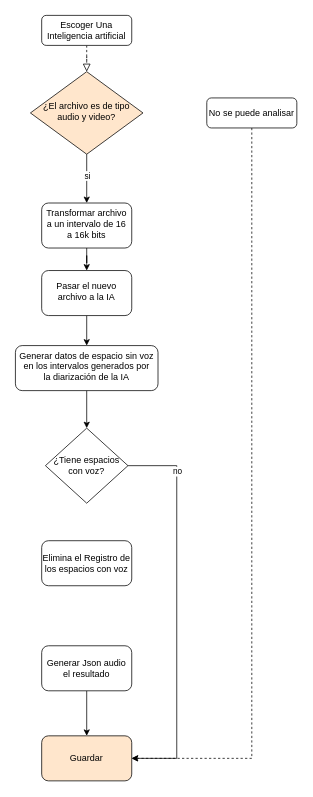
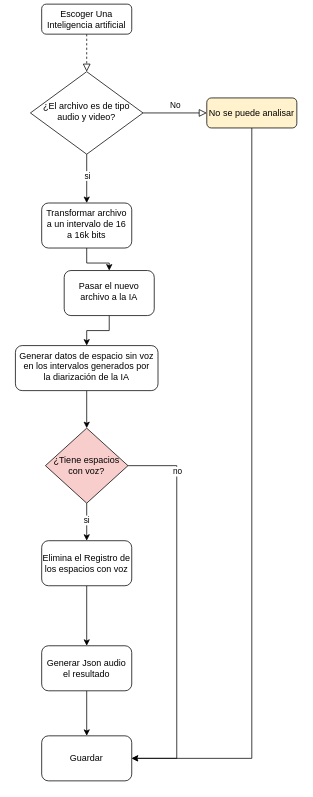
  <mxCell id="0" />
  <mxCell id="1" parent="0" />
  <mxCell id="2" value="" style="rounded=0;html=1;jettySize=auto;orthogonalLoop=1;fontSize=11;endArrow=block;endFill=0;endSize=8;strokeWidth=1;shadow=0;labelBackgroundColor=none;edgeStyle=orthogonalEdgeStyle;dashed=1;" parent="1" source="3" target="7" edge="1"><mxGeometry relative="1" as="geometry" /></mxCell>
- <mxCell id="3" value="Escoger Una Inteligencia artificial" style="rounded=1;whiteSpace=wrap;html=1;fontSize=12;glass=0;strokeWidth=1;shadow=0;" parent="1" vertex="1"><mxGeometry x="55" y="20" width="120" height="40" as="geometry" /></mxCell>
+ <mxCell id="3" value="Escoger Una Inteligencia artificial" style="rounded=1;whiteSpace=wrap;html=1;fontSize=12;glass=0;strokeWidth=1;shadow=0;" parent="1" vertex="1"><mxGeometry x="55" y="5" width="120" height="40" as="geometry" /></mxCell>
+ <mxCell id="4" value="No" style="edgeStyle=orthogonalEdgeStyle;rounded=0;html=1;jettySize=auto;orthogonalLoop=1;fontSize=11;endArrow=block;endFill=0;endSize=8;strokeWidth=1;shadow=0;labelBackgroundColor=none;" parent="1" source="7" target="9" edge="1"><mxGeometry y="10" relative="1" as="geometry"><mxPoint as="offset" /></mxGeometry></mxCell>
  <mxCell id="5" value="" style="edgeStyle=orthogonalEdgeStyle;rounded=0;orthogonalLoop=1;jettySize=auto;html=1;" edge="1" parent="1" source="7" target="11"><mxGeometry relative="1" as="geometry" /></mxCell>
  <mxCell id="6" value="si" style="edgeLabel;html=1;align=center;verticalAlign=middle;resizable=0;points=[];" vertex="1" connectable="0" parent="5"><mxGeometry x="-0.139" y="3" relative="1" as="geometry"><mxPoint x="-3" as="offset" /></mxGeometry></mxCell>
- <mxCell id="7" value="¿El archivo es de tipo audio y video?" style="rhombus;whiteSpace=wrap;html=1;shadow=0;fontFamily=Helvetica;fontSize=12;align=center;strokeWidth=1;spacing=6;spacingTop=-4;fillColor=#ffe6cc;" parent="1" vertex="1"><mxGeometry x="40" y="95" width="150" height="110" as="geometry" /></mxCell>
- <mxCell id="8" style="edgeStyle=orthogonalEdgeStyle;rounded=0;orthogonalLoop=1;jettySize=auto;html=1;entryX=1;entryY=0.5;entryDx=0;entryDy=0;exitX=0.5;exitY=1;exitDx=0;exitDy=0;dashed=1;" edge="1" parent="1" source="9" target="25"><mxGeometry relative="1" as="geometry"><mxPoint x="235" y="1013" as="targetPoint" /><Array as="points"><mxPoint x="335" y="1010" /></Array></mxGeometry></mxCell>
- <mxCell id="9" value="No se puede analisar" style="rounded=1;whiteSpace=wrap;html=1;fontSize=12;glass=0;strokeWidth=1;shadow=0;" parent="1" vertex="1"><mxGeometry x="275" y="130" width="120" height="40" as="geometry" /></mxCell>
+ <mxCell id="7" value="¿El archivo es de tipo audio y video?" style="rhombus;whiteSpace=wrap;html=1;shadow=0;fontFamily=Helvetica;fontSize=12;align=center;strokeWidth=1;spacing=6;spacingTop=-4;" parent="1" vertex="1"><mxGeometry x="40" y="95" width="150" height="110" as="geometry" /></mxCell>
+ <mxCell id="8" style="edgeStyle=orthogonalEdgeStyle;rounded=0;orthogonalLoop=1;jettySize=auto;html=1;entryX=1;entryY=0.5;entryDx=0;entryDy=0;exitX=0.5;exitY=1;exitDx=0;exitDy=0;" edge="1" parent="1" source="9" target="25"><mxGeometry relative="1" as="geometry"><mxPoint x="235" y="1013" as="targetPoint" /><Array as="points"><mxPoint x="335" y="1010" /></Array></mxGeometry></mxCell>
+ <mxCell id="9" value="No se puede analisar" style="rounded=1;whiteSpace=wrap;html=1;fontSize=12;glass=0;strokeWidth=1;shadow=0;fillColor=#fff2cc;" parent="1" vertex="1"><mxGeometry x="275" y="130" width="120" height="40" as="geometry" /></mxCell>
  <mxCell id="10" value="" style="edgeStyle=orthogonalEdgeStyle;rounded=0;orthogonalLoop=1;jettySize=auto;html=1;" edge="1" parent="1" source="11" target="13"><mxGeometry relative="1" as="geometry" /></mxCell>
  <mxCell id="11" value="Transformar archivo a un intervalo de 16 a 16k bits" style="rounded=1;whiteSpace=wrap;html=1;shadow=0;strokeWidth=1;spacing=6;spacingTop=-4;" vertex="1" parent="1"><mxGeometry x="55" y="270" width="120" height="60" as="geometry" /></mxCell>
  <mxCell id="12" value="" style="edgeStyle=orthogonalEdgeStyle;rounded=0;orthogonalLoop=1;jettySize=auto;html=1;" edge="1" parent="1" source="13" target="15"><mxGeometry relative="1" as="geometry" /></mxCell>
- <mxCell id="13" value="Pasar el nuevo archivo a la IA" style="whiteSpace=wrap;html=1;rounded=1;shadow=0;strokeWidth=1;spacing=6;spacingTop=-4;" vertex="1" parent="1"><mxGeometry x="55" y="360" width="120" height="60" as="geometry" /></mxCell>
+ <mxCell id="13" value="Pasar el nuevo archivo a la IA" style="whiteSpace=wrap;html=1;rounded=1;shadow=0;strokeWidth=1;spacing=6;spacingTop=-4;" vertex="1" parent="1"><mxGeometry x="85" y="360" width="120" height="60" as="geometry" /></mxCell>
  <mxCell id="14" style="edgeStyle=orthogonalEdgeStyle;rounded=0;orthogonalLoop=1;jettySize=auto;html=1;entryX=0.5;entryY=0;entryDx=0;entryDy=0;" edge="1" parent="1" source="15" target="20"><mxGeometry relative="1" as="geometry" /></mxCell>
  <mxCell id="15" value="Generar datos de espacio sin voz en los intervalos generados por la diarización de la IA" style="whiteSpace=wrap;html=1;rounded=1;shadow=0;strokeWidth=1;spacing=6;spacingTop=-4;" vertex="1" parent="1"><mxGeometry x="20" y="460" width="190" height="60" as="geometry" /></mxCell>
+ <mxCell id="16" value="" style="edgeStyle=orthogonalEdgeStyle;rounded=0;orthogonalLoop=1;jettySize=auto;html=1;" edge="1" parent="1" source="20" target="22"><mxGeometry relative="1" as="geometry" /></mxCell>
+ <mxCell id="17" value="si" style="edgeLabel;html=1;align=center;verticalAlign=middle;resizable=0;points=[];" vertex="1" connectable="0" parent="16"><mxGeometry x="-0.133" y="-1" relative="1" as="geometry"><mxPoint as="offset" /></mxGeometry></mxCell>
  <mxCell id="18" style="edgeStyle=orthogonalEdgeStyle;rounded=0;orthogonalLoop=1;jettySize=auto;html=1;exitX=1;exitY=0.5;exitDx=0;exitDy=0;entryX=1;entryY=0.5;entryDx=0;entryDy=0;" edge="1" parent="1" source="20" target="25"><mxGeometry relative="1" as="geometry"><mxPoint x="275" y="890" as="targetPoint" /><Array as="points"><mxPoint x="235" y="620" /><mxPoint x="235" y="1010" /></Array></mxGeometry></mxCell>
  <mxCell id="19" value="no" style="edgeLabel;html=1;align=center;verticalAlign=middle;resizable=0;points=[];" vertex="1" connectable="0" parent="18"><mxGeometry x="-0.393" relative="1" as="geometry"><mxPoint y="-84" as="offset" /></mxGeometry></mxCell>
- <mxCell id="20" value="¿Tiene espacios con voz?" style="rhombus;whiteSpace=wrap;html=1;" vertex="1" parent="1"><mxGeometry x="60" y="570" width="110" height="100" as="geometry" /></mxCell>
+ <mxCell id="20" value="¿Tiene espacios con voz?" style="rhombus;whiteSpace=wrap;html=1;fillColor=#f8cecc;" vertex="1" parent="1"><mxGeometry x="60" y="570" width="110" height="100" as="geometry" /></mxCell>
+ <mxCell id="21" value="" style="edgeStyle=orthogonalEdgeStyle;rounded=0;orthogonalLoop=1;jettySize=auto;html=1;" edge="1" parent="1" source="22" target="24"><mxGeometry relative="1" as="geometry" /></mxCell>
  <mxCell id="22" value="Elimina el Registro de los espacios con voz" style="rounded=1;whiteSpace=wrap;html=1;" vertex="1" parent="1"><mxGeometry x="55" y="720" width="120" height="60" as="geometry" /></mxCell>
  <mxCell id="23" value="" style="edgeStyle=orthogonalEdgeStyle;rounded=0;orthogonalLoop=1;jettySize=auto;html=1;" edge="1" parent="1" source="24" target="25"><mxGeometry relative="1" as="geometry" /></mxCell>
  <mxCell id="24" value="Generar Json audio el resultado" style="whiteSpace=wrap;html=1;rounded=1;" vertex="1" parent="1"><mxGeometry x="55" y="860" width="120" height="60" as="geometry" /></mxCell>
- <mxCell id="25" value="Guardar" style="whiteSpace=wrap;html=1;rounded=1;fillColor=#ffe6cc;" vertex="1" parent="1"><mxGeometry x="55" y="980" width="120" height="60" as="geometry" /></mxCell>
+ <mxCell id="25" value="Guardar" style="whiteSpace=wrap;html=1;rounded=1;" vertex="1" parent="1"><mxGeometry x="55" y="980" width="120" height="60" as="geometry" /></mxCell>
